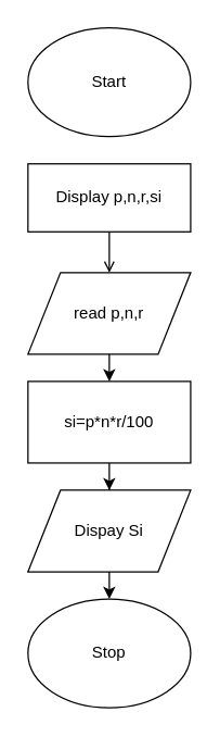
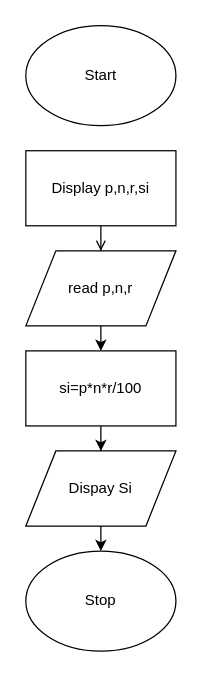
  <mxCell id="0" />
  <mxCell id="1" parent="0" />
  <mxCell id="2" value="Start" style="ellipse;whiteSpace=wrap;html=1;" vertex="1" parent="1"><mxGeometry x="20" y="20" width="120" height="80" as="geometry" /></mxCell>
  <mxCell id="3" style="edgeStyle=orthogonalEdgeStyle;rounded=0;orthogonalLoop=1;jettySize=auto;html=1;exitX=0.5;exitY=1;exitDx=0;exitDy=0;endArrow=open;" edge="1" parent="1" source="4" target="6"><mxGeometry relative="1" as="geometry" /></mxCell>
- <mxCell id="4" value="Display p,n,r,si" style="rounded=0;whiteSpace=wrap;html=1;" vertex="1" parent="1"><mxGeometry x="20" y="120" width="120" height="50" as="geometry" /></mxCell>
+ <mxCell id="4" value="Display p,n,r,si" style="rounded=0;whiteSpace=wrap;html=1;" vertex="1" parent="1"><mxGeometry x="20" y="120" width="120" height="60" as="geometry" /></mxCell>
  <mxCell id="5" style="edgeStyle=orthogonalEdgeStyle;rounded=0;orthogonalLoop=1;jettySize=auto;html=1;exitX=0.5;exitY=1;exitDx=0;exitDy=0;entryX=0.5;entryY=0;entryDx=0;entryDy=0;" edge="1" parent="1" source="6" target="8"><mxGeometry relative="1" as="geometry" /></mxCell>
  <mxCell id="6" value="read p,n,r" style="shape=parallelogram;perimeter=parallelogramPerimeter;whiteSpace=wrap;html=1;" vertex="1" parent="1"><mxGeometry x="20" y="200" width="120" height="60" as="geometry" /></mxCell>
  <mxCell id="7" style="edgeStyle=orthogonalEdgeStyle;rounded=0;orthogonalLoop=1;jettySize=auto;html=1;exitX=0.5;exitY=1;exitDx=0;exitDy=0;" edge="1" parent="1" source="8" target="10"><mxGeometry relative="1" as="geometry" /></mxCell>
  <mxCell id="8" value="si=p*n*r/100" style="rounded=0;whiteSpace=wrap;html=1;" vertex="1" parent="1"><mxGeometry x="20" y="280" width="120" height="60" as="geometry" /></mxCell>
  <mxCell id="9" style="edgeStyle=orthogonalEdgeStyle;rounded=0;orthogonalLoop=1;jettySize=auto;html=1;exitX=0.5;exitY=1;exitDx=0;exitDy=0;entryX=0.5;entryY=0;entryDx=0;entryDy=0;" edge="1" parent="1" source="10" target="11"><mxGeometry relative="1" as="geometry" /></mxCell>
  <mxCell id="10" value="Dispay Si" style="shape=parallelogram;perimeter=parallelogramPerimeter;whiteSpace=wrap;html=1;" vertex="1" parent="1"><mxGeometry x="20" y="360" width="120" height="60" as="geometry" /></mxCell>
  <mxCell id="11" value="Stop" style="ellipse;whiteSpace=wrap;html=1;" vertex="1" parent="1"><mxGeometry x="20" y="440" width="120" height="80" as="geometry" /></mxCell>
